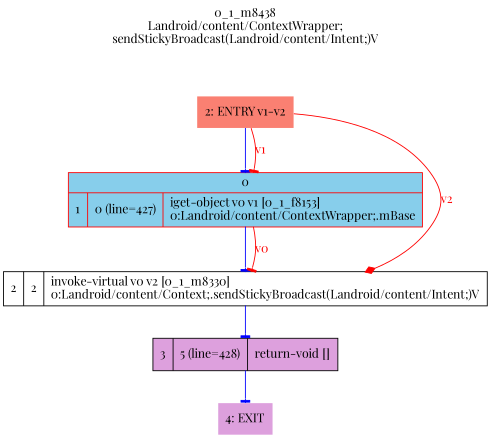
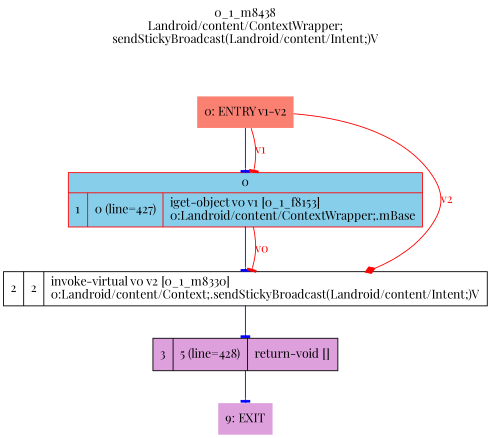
  digraph {
    fontname="Playfair Display"
    label="0_1_m8438\nLandroid/content/ContextWrapper;\nsendStickyBroadcast(Landroid/content/Intent;)V"
    labelloc=t
    rankdir=UD
    node [fillcolor=plum fontname="Playfair Display" shape=record style=filled]
    edge [arrowhead=tee color=blue fontcolor=blue fontname="Playfair Display" weight=100]
-   n1 [fillcolor=salmon label="2: ENTRY v1-v2" shape=plaintext]
+   n1 [fillcolor=salmon label="0: ENTRY v1-v2" shape=plaintext]
    n2 [color=red fillcolor=skyblue label="{0|{1|0 (line=427)|iget-object v0 v1 [0_1_f8153]\l0:Landroid/content/ContextWrapper;.mBase\l}}"]
    n3 [fillcolor=white label="2|2|invoke-virtual v0 v2 [0_1_m8330]\l0:Landroid/content/Context;.sendStickyBroadcast(Landroid/content/Intent;)V\l"]
    n4 [label="3|5 (line=428)|return-void []\l"]
-   n5 [label="4: EXIT" shape=plaintext]
+   n5 [label="9: EXIT" shape=plaintext]
    n1 -> n2
    n1 -> n2 [color=red fontcolor=red label=v1 weight=""]
    n1 -> n3 [arrowhead=diamond color=red fontcolor=red label=v2 weight=""]
    n2 -> n3
    n2 -> n3 [color=red fontcolor=red label=v0 weight=""]
    n3 -> n4
    n4 -> n5
  }
